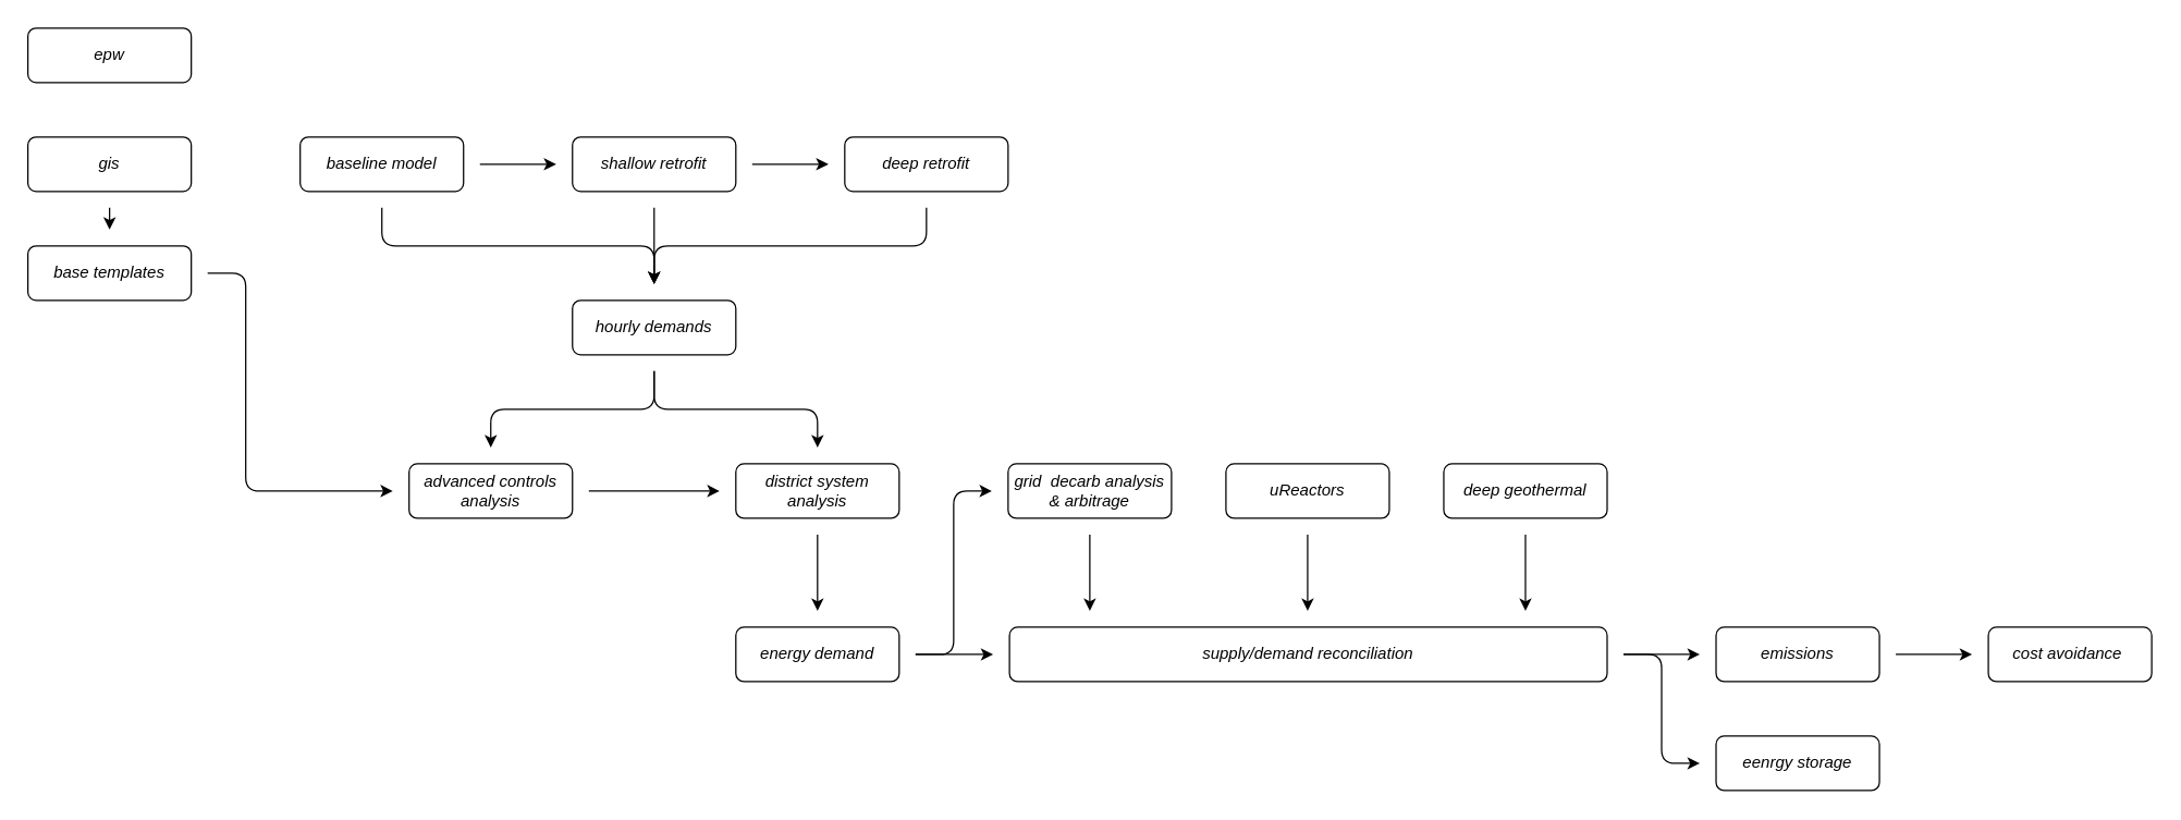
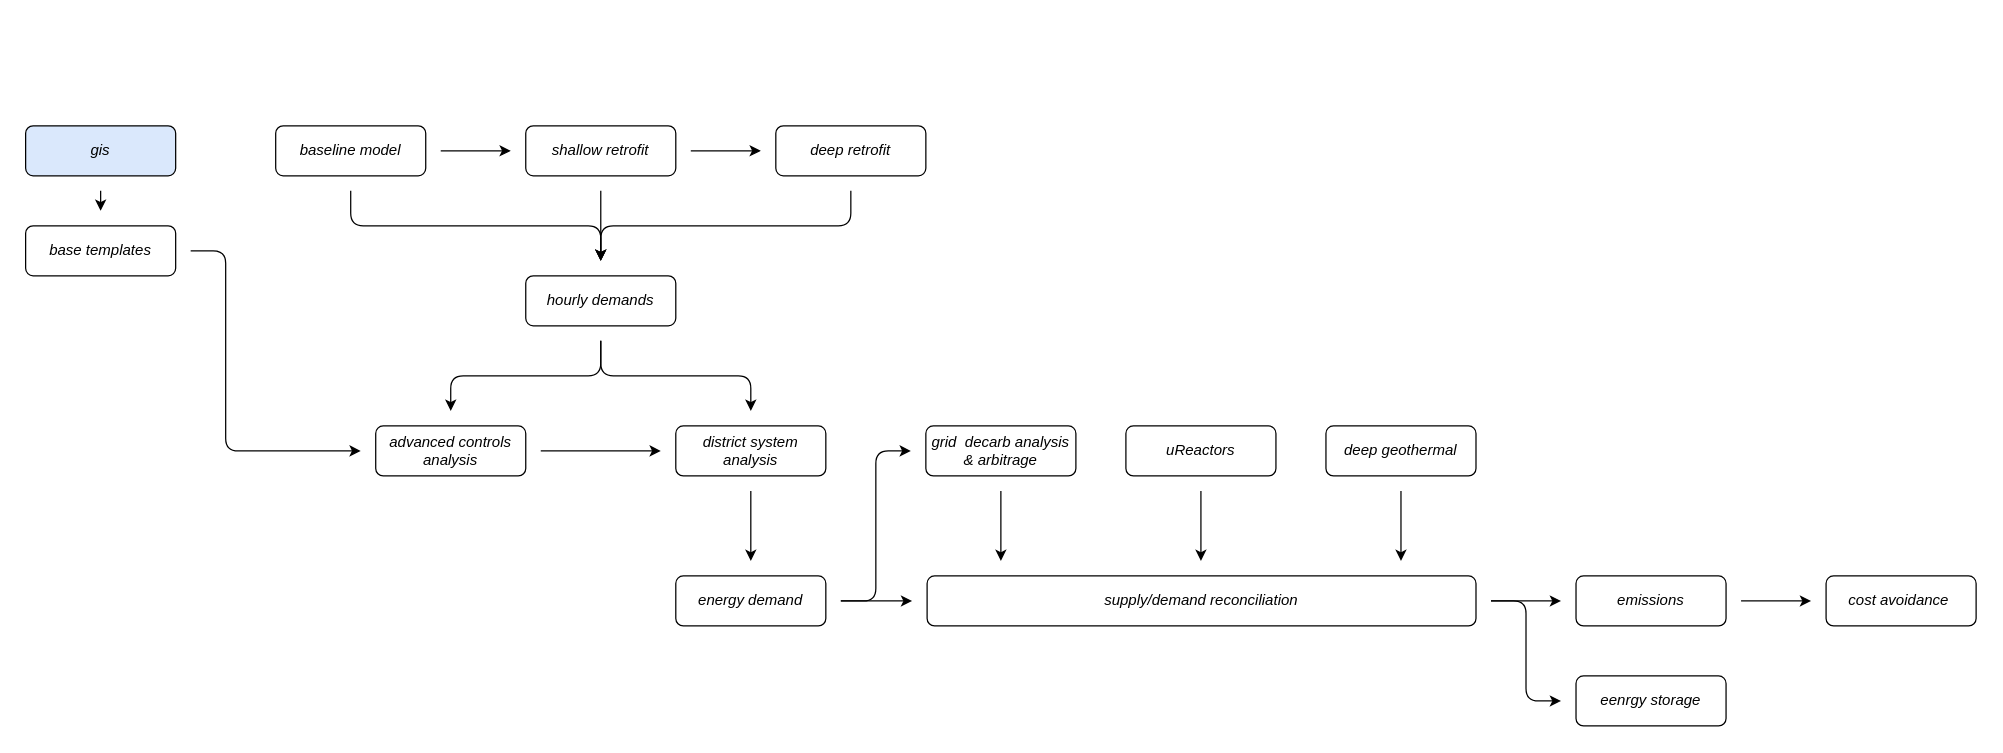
  <mxCell id="0" />
  <mxCell id="1" parent="0" />
- <mxCell id="2" value="epw" style="rounded=1;whiteSpace=wrap;html=1;perimeterSpacing=12;fontStyle=2" vertex="1" parent="1"><mxGeometry width="120" height="40" as="geometry" x="20" y="20" /></mxCell>
  <mxCell id="3" style="edgeStyle=orthogonalEdgeStyle;rounded=1;orthogonalLoop=1;jettySize=auto;html=1;curved=0;" edge="1" parent="1" source="4" target="6"><mxGeometry relative="1" as="geometry" /></mxCell>
- <mxCell id="4" value="gis" style="rounded=1;whiteSpace=wrap;html=1;perimeterSpacing=12;fontStyle=2" vertex="1" parent="1"><mxGeometry y="100" width="120" height="40" as="geometry" x="20" /></mxCell>
+ <mxCell id="4" value="gis" style="rounded=1;whiteSpace=wrap;html=1;perimeterSpacing=12;fontStyle=2;fillColor=#dae8fc;" vertex="1" parent="1"><mxGeometry y="100" width="120" height="40" as="geometry" x="20" /></mxCell>
  <mxCell id="5" style="edgeStyle=orthogonalEdgeStyle;shape=connector;curved=0;rounded=1;orthogonalLoop=1;jettySize=auto;html=1;labelBackgroundColor=default;strokeColor=default;align=center;verticalAlign=middle;fontFamily=Helvetica;fontSize=12;fontColor=default;endArrow=classic;" edge="1" parent="1" source="6" target="19"><mxGeometry relative="1" as="geometry"><Array as="points"><mxPoint x="180" y="200" /><mxPoint x="180" y="360" /></Array></mxGeometry></mxCell>
  <mxCell id="6" value="base templates" style="rounded=1;whiteSpace=wrap;html=1;perimeterSpacing=12;fontStyle=2" vertex="1" parent="1"><mxGeometry y="180" width="120" height="40" as="geometry" x="20" /></mxCell>
  <mxCell id="7" style="edgeStyle=orthogonalEdgeStyle;shape=connector;curved=0;rounded=1;orthogonalLoop=1;jettySize=auto;html=1;labelBackgroundColor=default;strokeColor=default;align=center;verticalAlign=middle;fontFamily=Helvetica;fontSize=12;fontColor=default;endArrow=classic;" edge="1" parent="1" source="9" target="14"><mxGeometry relative="1" as="geometry" /></mxCell>
  <mxCell id="8" style="edgeStyle=orthogonalEdgeStyle;shape=connector;curved=0;rounded=1;orthogonalLoop=1;jettySize=auto;html=1;labelBackgroundColor=default;strokeColor=default;align=center;verticalAlign=middle;fontFamily=Helvetica;fontSize=12;fontColor=default;endArrow=classic;" edge="1" parent="1" source="9" target="17"><mxGeometry relative="1" as="geometry"><Array as="points"><mxPoint x="280" y="180" /><mxPoint x="480" y="180" /></Array></mxGeometry></mxCell>
  <mxCell id="9" value="baseline model" style="rounded=1;whiteSpace=wrap;html=1;perimeterSpacing=12;fontStyle=2" vertex="1" parent="1"><mxGeometry x="220" y="100" width="120" height="40" as="geometry" /></mxCell>
  <mxCell id="10" style="edgeStyle=orthogonalEdgeStyle;shape=connector;curved=0;rounded=1;orthogonalLoop=1;jettySize=auto;html=1;labelBackgroundColor=default;strokeColor=default;align=center;verticalAlign=middle;fontFamily=Helvetica;fontSize=12;fontColor=default;endArrow=classic;" edge="1" parent="1" source="11" target="17"><mxGeometry relative="1" as="geometry"><Array as="points"><mxPoint x="680" y="180" /><mxPoint x="480" y="180" /></Array></mxGeometry></mxCell>
  <mxCell id="11" value="deep retrofit" style="rounded=1;whiteSpace=wrap;html=1;perimeterSpacing=12;fontStyle=2" vertex="1" parent="1"><mxGeometry x="620" y="100" width="120" height="40" as="geometry" /></mxCell>
  <mxCell id="12" style="edgeStyle=orthogonalEdgeStyle;shape=connector;curved=0;rounded=1;orthogonalLoop=1;jettySize=auto;html=1;labelBackgroundColor=default;strokeColor=default;align=center;verticalAlign=middle;fontFamily=Helvetica;fontSize=12;fontColor=default;endArrow=classic;" edge="1" parent="1" source="14" target="11"><mxGeometry relative="1" as="geometry" /></mxCell>
  <mxCell id="13" style="edgeStyle=orthogonalEdgeStyle;shape=connector;curved=0;rounded=1;orthogonalLoop=1;jettySize=auto;html=1;labelBackgroundColor=default;strokeColor=default;align=center;verticalAlign=middle;fontFamily=Helvetica;fontSize=12;fontColor=default;endArrow=classic;" edge="1" parent="1" source="14" target="17"><mxGeometry relative="1" as="geometry" /></mxCell>
  <mxCell id="14" value="shallow retrofit" style="rounded=1;whiteSpace=wrap;html=1;perimeterSpacing=12;fontStyle=2" vertex="1" parent="1"><mxGeometry x="420" y="100" width="120" height="40" as="geometry" /></mxCell>
  <mxCell id="15" style="edgeStyle=orthogonalEdgeStyle;shape=connector;curved=0;rounded=1;orthogonalLoop=1;jettySize=auto;html=1;labelBackgroundColor=default;strokeColor=default;align=center;verticalAlign=middle;fontFamily=Helvetica;fontSize=12;fontColor=default;endArrow=classic;" edge="1" parent="1" source="17" target="19"><mxGeometry relative="1" as="geometry" /></mxCell>
  <mxCell id="16" style="edgeStyle=orthogonalEdgeStyle;shape=connector;curved=0;rounded=1;orthogonalLoop=1;jettySize=auto;html=1;labelBackgroundColor=default;strokeColor=default;align=center;verticalAlign=middle;fontFamily=Helvetica;fontSize=12;fontColor=default;endArrow=classic;" edge="1" parent="1" source="17" target="21"><mxGeometry relative="1" as="geometry" /></mxCell>
  <mxCell id="17" value="hourly demands" style="rounded=1;whiteSpace=wrap;html=1;perimeterSpacing=12;fontStyle=2" vertex="1" parent="1"><mxGeometry x="420" y="220" width="120" height="40" as="geometry" /></mxCell>
  <mxCell id="18" style="edgeStyle=orthogonalEdgeStyle;shape=connector;curved=0;rounded=1;orthogonalLoop=1;jettySize=auto;html=1;labelBackgroundColor=default;strokeColor=default;align=center;verticalAlign=middle;fontFamily=Helvetica;fontSize=12;fontColor=default;endArrow=classic;" edge="1" parent="1" source="19" target="21"><mxGeometry relative="1" as="geometry" /></mxCell>
  <mxCell id="19" value="advanced controls analysis" style="rounded=1;whiteSpace=wrap;html=1;perimeterSpacing=12;fontStyle=2" vertex="1" parent="1"><mxGeometry x="300" y="340" width="120" height="40" as="geometry" /></mxCell>
  <mxCell id="20" style="edgeStyle=orthogonalEdgeStyle;shape=connector;curved=0;rounded=1;orthogonalLoop=1;jettySize=auto;html=1;labelBackgroundColor=default;strokeColor=default;align=center;verticalAlign=middle;fontFamily=Helvetica;fontSize=12;fontColor=default;endArrow=classic;" edge="1" parent="1" source="21" target="24"><mxGeometry relative="1" as="geometry" /></mxCell>
  <mxCell id="21" value="district system analysis" style="rounded=1;whiteSpace=wrap;html=1;perimeterSpacing=12;fontStyle=2" vertex="1" parent="1"><mxGeometry x="540" y="340" width="120" height="40" as="geometry" /></mxCell>
  <mxCell id="22" style="edgeStyle=orthogonalEdgeStyle;shape=connector;curved=0;rounded=1;orthogonalLoop=1;jettySize=auto;html=1;labelBackgroundColor=default;strokeColor=default;align=center;verticalAlign=middle;fontFamily=Helvetica;fontSize=12;fontColor=default;endArrow=classic;" edge="1" parent="1" source="24" target="35"><mxGeometry relative="1" as="geometry" /></mxCell>
  <mxCell id="23" style="edgeStyle=orthogonalEdgeStyle;shape=connector;curved=0;rounded=1;orthogonalLoop=1;jettySize=auto;html=1;labelBackgroundColor=default;strokeColor=default;align=center;verticalAlign=middle;fontFamily=Helvetica;fontSize=12;fontColor=default;endArrow=classic;" edge="1" parent="1" source="24" target="26"><mxGeometry relative="1" as="geometry"><Array as="points"><mxPoint x="700" y="480" /><mxPoint x="700" y="360" /></Array></mxGeometry></mxCell>
  <mxCell id="24" value="energy demand" style="rounded=1;whiteSpace=wrap;html=1;perimeterSpacing=12;fontStyle=2" vertex="1" parent="1"><mxGeometry x="540" y="460" width="120" height="40" as="geometry" /></mxCell>
  <mxCell id="25" style="edgeStyle=orthogonalEdgeStyle;shape=connector;curved=0;rounded=1;orthogonalLoop=1;jettySize=auto;html=1;labelBackgroundColor=default;strokeColor=default;align=center;verticalAlign=middle;fontFamily=Helvetica;fontSize=12;fontColor=default;endArrow=classic;" edge="1" parent="1" source="26" target="35"><mxGeometry relative="1" as="geometry"><Array as="points"><mxPoint x="800" y="430" /><mxPoint x="800" y="430" /></Array></mxGeometry></mxCell>
  <mxCell id="26" value="grid&amp;nbsp; decarb analysis &amp;amp; arbitrage" style="rounded=1;whiteSpace=wrap;html=1;perimeterSpacing=12;fontStyle=2" vertex="1" parent="1"><mxGeometry x="740" y="340" width="120" height="40" as="geometry" /></mxCell>
  <mxCell id="27" style="edgeStyle=orthogonalEdgeStyle;shape=connector;curved=0;rounded=1;orthogonalLoop=1;jettySize=auto;html=1;labelBackgroundColor=default;strokeColor=default;align=center;verticalAlign=middle;fontFamily=Helvetica;fontSize=12;fontColor=default;endArrow=classic;" edge="1" parent="1" source="28" target="35"><mxGeometry relative="1" as="geometry"><Array as="points"><mxPoint x="1120" y="440" /><mxPoint x="1120" y="440" /></Array></mxGeometry></mxCell>
  <mxCell id="28" value="deep geothermal" style="rounded=1;whiteSpace=wrap;html=1;perimeterSpacing=12;fontStyle=2" vertex="1" parent="1"><mxGeometry x="1060" y="340" width="120" height="40" as="geometry" /></mxCell>
  <mxCell id="29" style="edgeStyle=orthogonalEdgeStyle;shape=connector;curved=0;rounded=1;orthogonalLoop=1;jettySize=auto;html=1;labelBackgroundColor=default;strokeColor=default;align=center;verticalAlign=middle;fontFamily=Helvetica;fontSize=12;fontColor=default;endArrow=classic;" edge="1" parent="1" source="30" target="35"><mxGeometry relative="1" as="geometry"><Array as="points"><mxPoint x="960" y="440" /><mxPoint x="960" y="440" /></Array></mxGeometry></mxCell>
  <mxCell id="30" value="uReactors" style="rounded=1;whiteSpace=wrap;html=1;perimeterSpacing=12;fontStyle=2" vertex="1" parent="1"><mxGeometry x="900" y="340" width="120" height="40" as="geometry" /></mxCell>
  <mxCell id="31" style="edgeStyle=orthogonalEdgeStyle;shape=connector;curved=0;rounded=1;orthogonalLoop=1;jettySize=auto;html=1;labelBackgroundColor=default;strokeColor=default;align=center;verticalAlign=middle;fontFamily=Helvetica;fontSize=12;fontColor=default;endArrow=classic;" edge="1" parent="1" source="32" target="36"><mxGeometry relative="1" as="geometry" /></mxCell>
  <mxCell id="32" value="emissions" style="rounded=1;whiteSpace=wrap;html=1;perimeterSpacing=12;fontStyle=2" vertex="1" parent="1"><mxGeometry x="1260" y="460" width="120" height="40" as="geometry" /></mxCell>
  <mxCell id="33" style="edgeStyle=orthogonalEdgeStyle;shape=connector;curved=0;rounded=1;orthogonalLoop=1;jettySize=auto;html=1;labelBackgroundColor=default;strokeColor=default;align=center;verticalAlign=middle;fontFamily=Helvetica;fontSize=12;fontColor=default;endArrow=classic;" edge="1" parent="1" source="35" target="32"><mxGeometry relative="1" as="geometry" /></mxCell>
  <mxCell id="34" style="edgeStyle=orthogonalEdgeStyle;shape=connector;curved=0;rounded=1;jumpStyle=gap;jumpSize=24;orthogonalLoop=1;jettySize=auto;html=1;labelBackgroundColor=default;strokeColor=default;align=center;verticalAlign=middle;fontFamily=Helvetica;fontSize=12;fontColor=default;endArrow=classic;" edge="1" parent="1" source="35" target="37"><mxGeometry relative="1" as="geometry"><Array as="points"><mxPoint x="1220" y="480" /><mxPoint x="1220" y="560" /></Array></mxGeometry></mxCell>
  <mxCell id="35" value="supply/demand reconciliation" style="rounded=1;whiteSpace=wrap;html=1;perimeterSpacing=12;fontStyle=2" vertex="1" parent="1"><mxGeometry x="741" y="460" width="439" height="40" as="geometry" /></mxCell>
  <mxCell id="36" value="cost avoidance&amp;nbsp;" style="rounded=1;whiteSpace=wrap;html=1;perimeterSpacing=12;fontStyle=2" vertex="1" parent="1"><mxGeometry x="1460" y="460" width="120" height="40" as="geometry" /></mxCell>
  <mxCell id="37" value="eenrgy storage" style="rounded=1;whiteSpace=wrap;html=1;perimeterSpacing=12;fontStyle=2" vertex="1" parent="1"><mxGeometry x="1260" y="540" width="120" height="40" as="geometry" /></mxCell>
